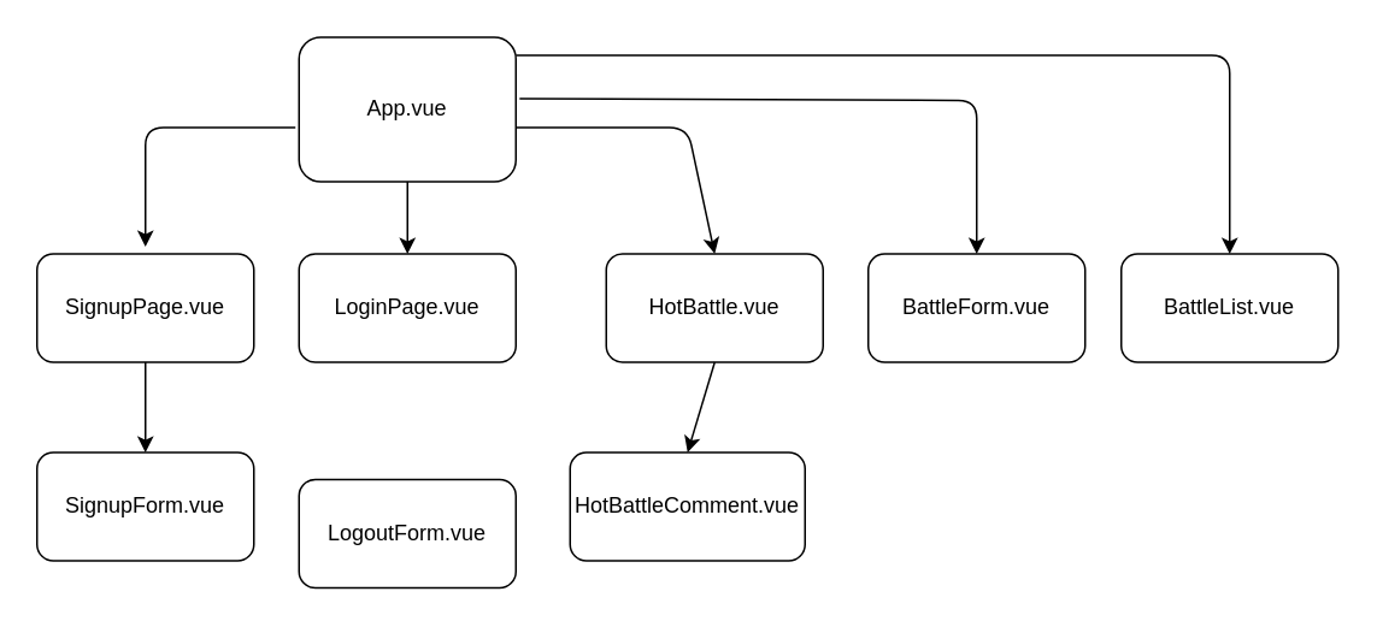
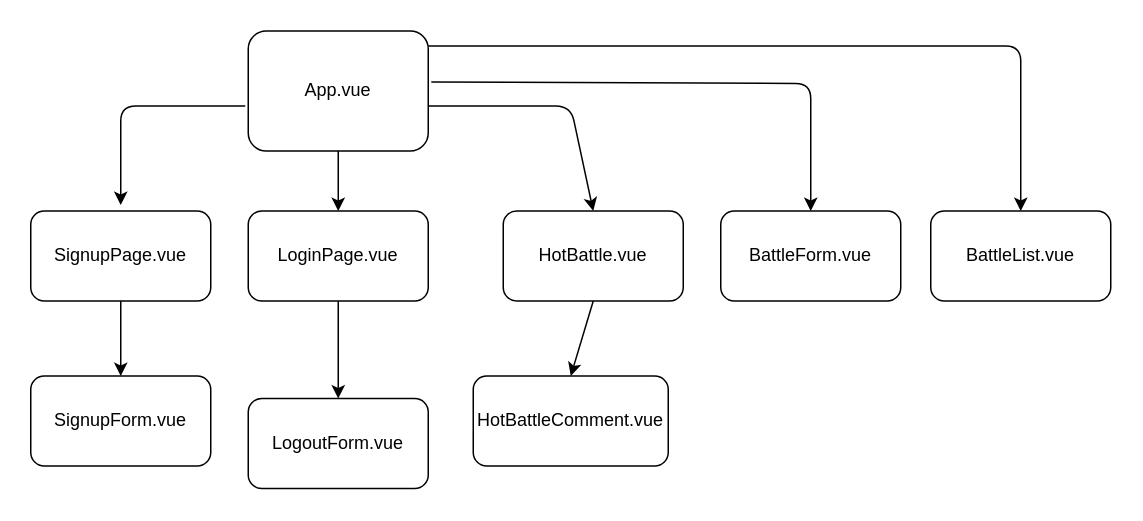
  <mxCell id="0" />
  <mxCell id="1" parent="0" />
  <mxCell id="2" value="App.vue" style="rounded=1;whiteSpace=wrap;html=1;" vertex="1" parent="1"><mxGeometry x="165" y="20" width="120" height="80" as="geometry" /></mxCell>
  <mxCell id="3" value="SignupPage.vue" style="rounded=1;whiteSpace=wrap;html=1;" vertex="1" parent="1"><mxGeometry x="20" y="140" width="120" height="60" as="geometry" /></mxCell>
  <mxCell id="4" value="SignupForm.vue" style="rounded=1;whiteSpace=wrap;html=1;" vertex="1" parent="1"><mxGeometry x="20" y="250" width="120" height="60" as="geometry" /></mxCell>
  <mxCell id="5" value="LoginPage.vue" style="rounded=1;whiteSpace=wrap;html=1;" vertex="1" parent="1"><mxGeometry x="165" y="140" width="120" height="60" as="geometry" /></mxCell>
  <mxCell id="6" value="LogoutForm.vue" style="rounded=1;whiteSpace=wrap;html=1;" vertex="1" parent="1"><mxGeometry x="165" y="265" width="120" height="60" as="geometry" /></mxCell>
  <mxCell id="7" value="" style="endArrow=classic;html=1;exitX=0.5;exitY=1;exitDx=0;exitDy=0;entryX=0.5;entryY=0;entryDx=0;entryDy=0;" edge="1" parent="1" source="2" target="5"><mxGeometry width="50" height="50" relative="1" as="geometry"><mxPoint x="200" y="390" as="sourcePoint" /><mxPoint x="250" y="340" as="targetPoint" /></mxGeometry></mxCell>
+ <mxCell id="8" value="" style="endArrow=classic;html=1;exitX=0.5;exitY=1;exitDx=0;exitDy=0;entryX=0.5;entryY=0;entryDx=0;entryDy=0;" edge="1" parent="1" source="5" target="6"><mxGeometry width="50" height="50" relative="1" as="geometry"><mxPoint x="200" y="390" as="sourcePoint" /><mxPoint x="250" y="340" as="targetPoint" /></mxGeometry></mxCell>
  <mxCell id="9" value="" style="endArrow=classic;html=1;exitX=0.5;exitY=1;exitDx=0;exitDy=0;entryX=0.5;entryY=0;entryDx=0;entryDy=0;" edge="1" parent="1" source="3" target="4"><mxGeometry width="50" height="50" relative="1" as="geometry"><mxPoint x="200" y="390" as="sourcePoint" /><mxPoint x="90" y="240" as="targetPoint" /><Array as="points" /></mxGeometry></mxCell>
  <mxCell id="10" value="" style="endArrow=classic;html=1;" edge="1" parent="1"><mxGeometry width="50" height="50" relative="1" as="geometry"><mxPoint x="163" y="70" as="sourcePoint" /><mxPoint x="80" y="136" as="targetPoint" /><Array as="points"><mxPoint x="80" y="70" /></Array></mxGeometry></mxCell>
  <mxCell id="11" value="HotBattle.vue" style="rounded=1;whiteSpace=wrap;html=1;" vertex="1" parent="1"><mxGeometry x="335" y="140" width="120" height="60" as="geometry" /></mxCell>
  <mxCell id="12" value="" style="endArrow=classic;html=1;entryX=0.5;entryY=0;entryDx=0;entryDy=0;" edge="1" parent="1" target="11"><mxGeometry width="50" height="50" relative="1" as="geometry"><mxPoint x="285" y="70" as="sourcePoint" /><mxPoint x="250" y="340" as="targetPoint" /><Array as="points"><mxPoint x="380" y="70" /></Array></mxGeometry></mxCell>
  <mxCell id="13" value="HotBattleComment.vue" style="rounded=1;whiteSpace=wrap;html=1;" vertex="1" parent="1"><mxGeometry x="315" y="250" width="130" height="60" as="geometry" /></mxCell>
  <mxCell id="14" value="" style="endArrow=classic;html=1;exitX=0.5;exitY=1;exitDx=0;exitDy=0;" edge="1" parent="1" source="11"><mxGeometry width="50" height="50" relative="1" as="geometry"><mxPoint x="320" y="380" as="sourcePoint" /><mxPoint x="380" y="250" as="targetPoint" /></mxGeometry></mxCell>
  <mxCell id="15" value="BattleForm.vue" style="rounded=1;whiteSpace=wrap;html=1;" vertex="1" parent="1"><mxGeometry x="480" y="140" width="120" height="60" as="geometry" /></mxCell>
  <mxCell id="16" value="" style="endArrow=classic;html=1;entryX=0.5;entryY=0;entryDx=0;entryDy=0;exitX=1.017;exitY=0.425;exitDx=0;exitDy=0;exitPerimeter=0;" edge="1" parent="1" source="2" target="15"><mxGeometry width="50" height="50" relative="1" as="geometry"><mxPoint x="285" y="50" as="sourcePoint" /><mxPoint x="370" y="330" as="targetPoint" /><Array as="points"><mxPoint x="540" y="55" /></Array></mxGeometry></mxCell>
  <mxCell id="17" value="BattleList.vue" style="rounded=1;whiteSpace=wrap;html=1;" vertex="1" parent="1"><mxGeometry x="620" y="140" width="120" height="60" as="geometry" /></mxCell>
  <mxCell id="18" value="" style="endArrow=classic;html=1;exitX=1;exitY=0.125;exitDx=0;exitDy=0;entryX=0.5;entryY=0;entryDx=0;entryDy=0;exitPerimeter=0;" edge="1" parent="1" source="2" target="17"><mxGeometry width="50" height="50" relative="1" as="geometry"><mxPoint x="320" y="380" as="sourcePoint" /><mxPoint x="370" y="330" as="targetPoint" /><Array as="points"><mxPoint x="680" y="30" /></Array></mxGeometry></mxCell>
